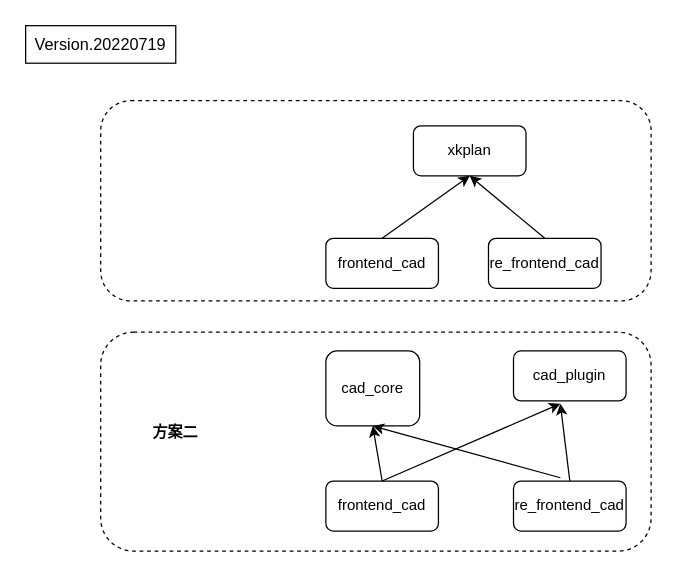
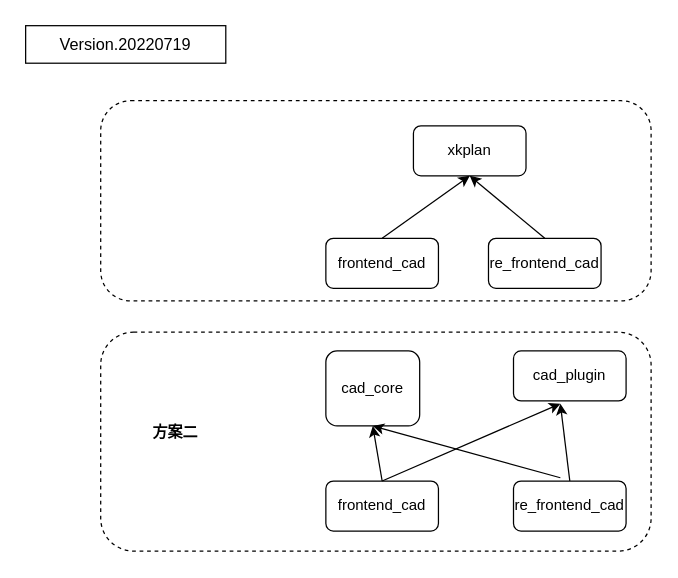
  <mxCell id="0" />
  <mxCell id="1" parent="0" />
- <mxCell id="2" value="Version.20220719" style="rounded=0;whiteSpace=wrap;html=1;labelBorderColor=none;fontSize=13;fillColor=none;" vertex="1" parent="1"><mxGeometry x="20" y="20" width="120" height="30" as="geometry" /></mxCell>
+ <mxCell id="2" value="Version.20220719" style="rounded=0;whiteSpace=wrap;html=1;labelBorderColor=none;fontSize=13;fillColor=none;" vertex="1" parent="1"><mxGeometry x="20" y="20" width="160" height="30" as="geometry" /></mxCell>
  <mxCell id="3" value="xkplan" style="rounded=1;whiteSpace=wrap;html=1;fillColor=none;" vertex="1" parent="1"><mxGeometry x="330" y="100" width="90" height="40" as="geometry" /></mxCell>
  <mxCell id="4" value="frontend_cad" style="rounded=1;whiteSpace=wrap;html=1;fillColor=none;" vertex="1" parent="1"><mxGeometry x="260" y="190" width="90" height="40" as="geometry" /></mxCell>
  <mxCell id="5" value="re_frontend_cad" style="rounded=1;whiteSpace=wrap;html=1;fillColor=none;" vertex="1" parent="1"><mxGeometry x="390" y="190" width="90" height="40" as="geometry" /></mxCell>
  <mxCell id="6" value="" style="endArrow=classic;html=1;rounded=0;exitX=0.5;exitY=0;exitDx=0;exitDy=0;entryX=0.5;entryY=1;entryDx=0;entryDy=0;" edge="1" parent="1" source="4" target="3"><mxGeometry width="50" height="50" relative="1" as="geometry"><mxPoint x="520" y="320" as="sourcePoint" /><mxPoint x="570" y="270" as="targetPoint" /></mxGeometry></mxCell>
  <mxCell id="7" value="" style="endArrow=classic;html=1;rounded=0;exitX=0.5;exitY=0;exitDx=0;exitDy=0;entryX=0.5;entryY=1;entryDx=0;entryDy=0;" edge="1" parent="1" source="5" target="3"><mxGeometry width="50" height="50" relative="1" as="geometry"><mxPoint x="295" y="240" as="sourcePoint" /><mxPoint x="395" y="150" as="targetPoint" /></mxGeometry></mxCell>
  <mxCell id="8" value="cad_core" style="rounded=1;whiteSpace=wrap;html=1;fillColor=none;" vertex="1" parent="1"><mxGeometry x="260" y="280" width="75" height="60" as="geometry" /></mxCell>
  <mxCell id="9" value="re_frontend_cad" style="rounded=1;whiteSpace=wrap;html=1;fillColor=none;" vertex="1" parent="1"><mxGeometry x="410" y="384" width="90" height="40" as="geometry" /></mxCell>
  <mxCell id="10" value="" style="endArrow=classic;html=1;rounded=0;exitX=0.5;exitY=0;exitDx=0;exitDy=0;entryX=0.5;entryY=1;entryDx=0;entryDy=0;" edge="1" parent="1" target="8" source="11"><mxGeometry width="50" height="50" relative="1" as="geometry"><mxPoint x="310" y="384" as="sourcePoint" /><mxPoint x="565" y="464" as="targetPoint" /></mxGeometry></mxCell>
  <mxCell id="11" value="frontend_cad" style="rounded=1;whiteSpace=wrap;html=1;fillColor=none;" vertex="1" parent="1"><mxGeometry x="260" y="384" width="90" height="40" as="geometry" /></mxCell>
  <mxCell id="12" value="cad_plugin" style="rounded=1;whiteSpace=wrap;html=1;fillColor=none;" vertex="1" parent="1"><mxGeometry x="410" y="280" width="90" height="40" as="geometry" /></mxCell>
  <mxCell id="13" value="" style="endArrow=classic;html=1;rounded=0;exitX=0.5;exitY=0;exitDx=0;exitDy=0;entryX=0.416;entryY=1.055;entryDx=0;entryDy=0;entryPerimeter=0;" edge="1" parent="1" source="11" target="12"><mxGeometry width="50" height="50" relative="1" as="geometry"><mxPoint x="305" y="394" as="sourcePoint" /><mxPoint x="315" y="330" as="targetPoint" /></mxGeometry></mxCell>
  <mxCell id="14" value="" style="endArrow=classic;html=1;rounded=0;exitX=0.5;exitY=0;exitDx=0;exitDy=0;entryX=0.416;entryY=1.055;entryDx=0;entryDy=0;entryPerimeter=0;" edge="1" parent="1" source="9" target="12"><mxGeometry width="50" height="50" relative="1" as="geometry"><mxPoint x="305" y="394" as="sourcePoint" /><mxPoint x="457.44" y="332.2" as="targetPoint" /></mxGeometry></mxCell>
  <mxCell id="15" value="" style="endArrow=classic;html=1;rounded=0;exitX=0.416;exitY=-0.065;exitDx=0;exitDy=0;entryX=0.5;entryY=1;entryDx=0;entryDy=0;exitPerimeter=0;" edge="1" parent="1" source="9" target="8"><mxGeometry width="50" height="50" relative="1" as="geometry"><mxPoint x="585" y="394" as="sourcePoint" /><mxPoint x="457.44" y="332.2" as="targetPoint" /></mxGeometry></mxCell>
  <mxCell id="16" value="&lt;b&gt;方案二&lt;/b&gt;" style="text;html=1;strokeColor=none;fillColor=none;align=center;verticalAlign=middle;whiteSpace=wrap;rounded=0;" vertex="1" parent="1"><mxGeometry x="110" y="330" width="60" height="30" as="geometry" /></mxCell>
  <mxCell id="17" value="" style="rounded=1;whiteSpace=wrap;html=1;fillColor=none;dashed=1;" vertex="1" parent="1"><mxGeometry x="80" y="80" width="440" height="160" as="geometry" /></mxCell>
  <mxCell id="18" value="" style="rounded=1;whiteSpace=wrap;html=1;fillColor=none;dashed=1;" vertex="1" parent="1"><mxGeometry x="80" y="265" width="440" height="175" as="geometry" /></mxCell>
